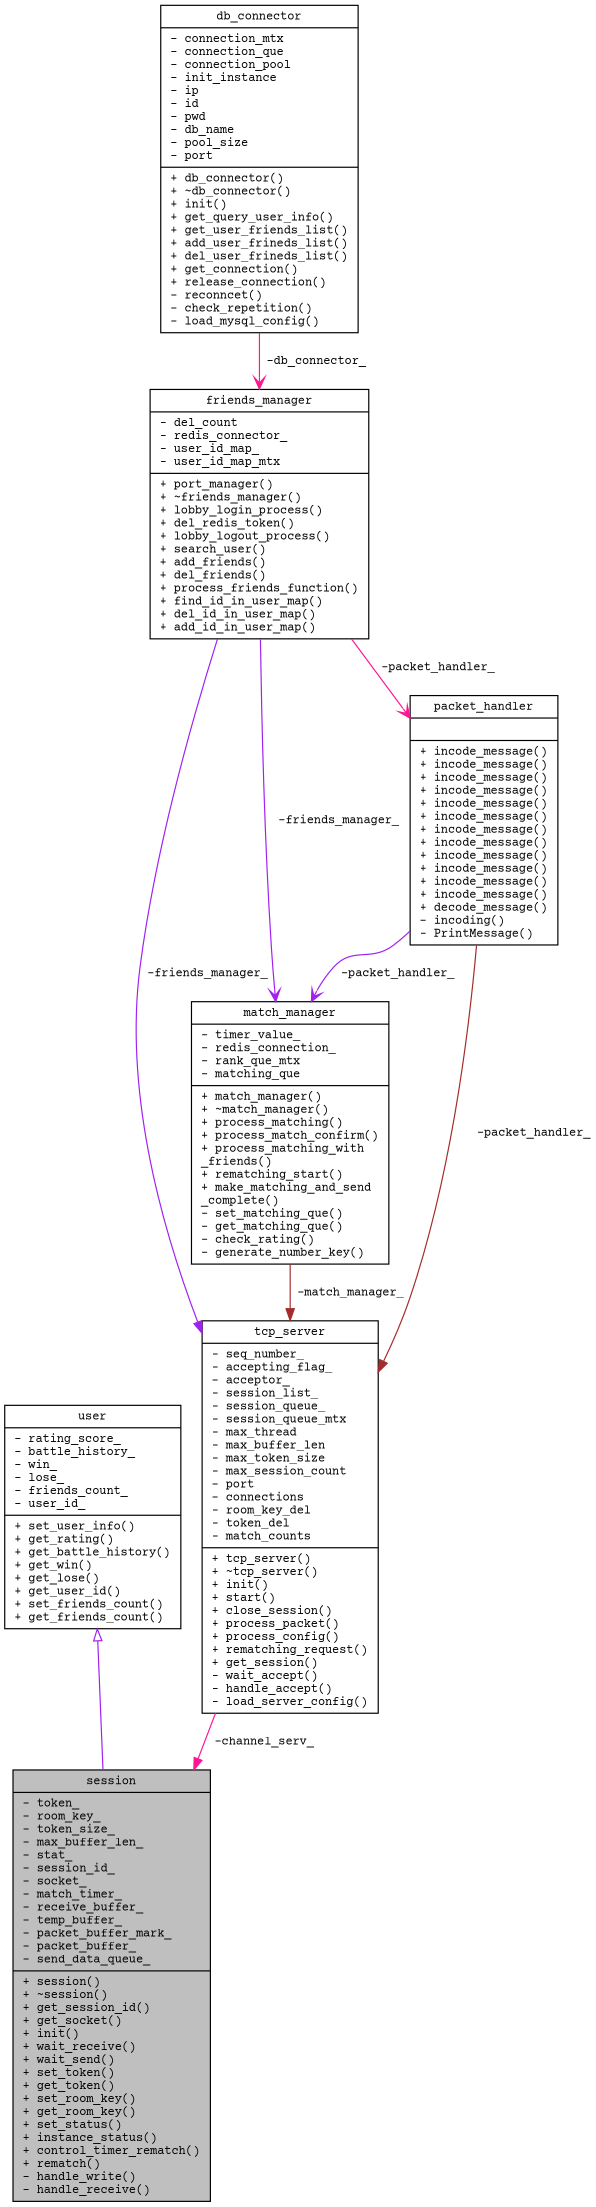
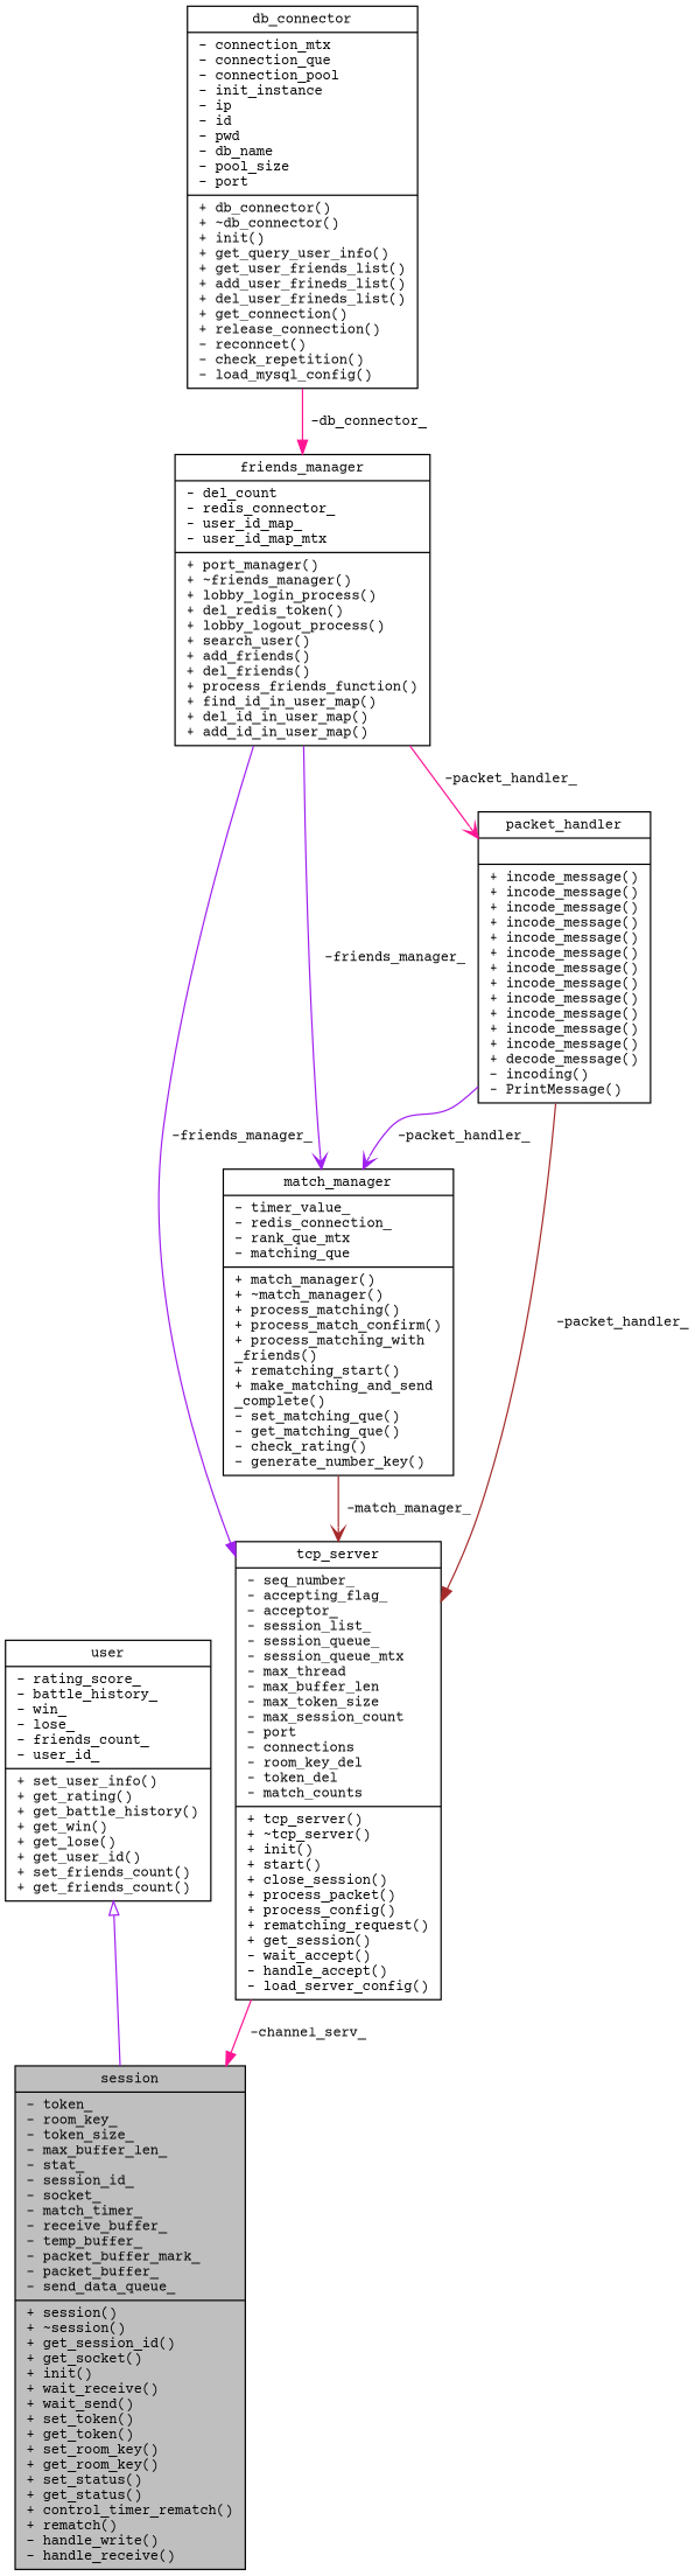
  digraph {
    fontname="Courier Prime"
    node [color=black fillcolor=white fontname="Courier Prime" fontsize=10 shape=record style=filled]
    edge [color=purple fontname="Courier Prime" fontsize=10 labelfontname=Helvetica labelfontsize=10 style=solid arrowhead=normal]
-   n1 [fillcolor=grey75 fontcolor=black height=0.2 label="{session\n|- token_\l- room_key_\l- token_size_\l- max_buffer_len_\l- stat_\l- session_id_\l- socket_\l- match_timer_\l- receive_buffer_\l- temp_buffer_\l- packet_buffer_mark_\l- packet_buffer_\l- send_data_queue_\l|+ session()\l+ ~session()\l+ get_session_id()\l+ get_socket()\l+ init()\l+ wait_receive()\l+ wait_send()\l+ set_token()\l+ get_token()\l+ set_room_key()\l+ get_room_key()\l+ set_status()\l+ instance_status()\l+ control_timer_rematch()\l+ rematch()\l- handle_write()\l- handle_receive()\l}" width=0.4]
+   n1 [fillcolor=grey75 fontcolor=black height=0.2 label="{session\n|- token_\l- room_key_\l- token_size_\l- max_buffer_len_\l- stat_\l- session_id_\l- socket_\l- match_timer_\l- receive_buffer_\l- temp_buffer_\l- packet_buffer_mark_\l- packet_buffer_\l- send_data_queue_\l|+ session()\l+ ~session()\l+ get_session_id()\l+ get_socket()\l+ init()\l+ wait_receive()\l+ wait_send()\l+ set_token()\l+ get_token()\l+ set_room_key()\l+ get_room_key()\l+ set_status()\l+ get_status()\l+ control_timer_rematch()\l+ rematch()\l- handle_write()\l- handle_receive()\l}" width=0.4]
    n2 [height=0.2 label="{user\n|- rating_score_\l- battle_history_\l- win_\l- lose_\l- friends_count_\l- user_id_\l|+ set_user_info()\l+ get_rating()\l+ get_battle_history()\l+ get_win()\l+ get_lose()\l+ get_user_id()\l+ set_friends_count()\l+ get_friends_count()\l}" width=0.4]
    n3 [height=0.2 label="{tcp_server\n|- seq_number_\l- accepting_flag_\l- acceptor_\l- session_list_\l- session_queue_\l- session_queue_mtx\l- max_thread\l- max_buffer_len\l- max_token_size\l- max_session_count\l- port\l- connections\l- room_key_del\l- token_del\l- match_counts\l|+ tcp_server()\l+ ~tcp_server()\l+ init()\l+ start()\l+ close_session()\l+ process_packet()\l+ process_config()\l+ rematching_request()\l+ get_session()\l- wait_accept()\l- handle_accept()\l- load_server_config()\l}" width=0.4]
    n4 [height=0.2 label="{friends_manager\n|- del_count\l- redis_connector_\l- user_id_map_\l- user_id_map_mtx\l|+ port_manager()\l+ ~friends_manager()\l+ lobby_login_process()\l+ del_redis_token()\l+ lobby_logout_process()\l+ search_user()\l+ add_friends()\l+ del_friends()\l+ process_friends_function()\l+ find_id_in_user_map()\l+ del_id_in_user_map()\l+ add_id_in_user_map()\l}" width=0.4]
    n5 [height=0.2 label="{match_manager\n|- timer_value_\l- redis_connection_\l- rank_que_mtx\l- matching_que\l|+ match_manager()\l+ ~match_manager()\l+ process_matching()\l+ process_match_confirm()\l+ process_matching_with\l_friends()\l+ rematching_start()\l+ make_matching_and_send\l_complete()\l- set_matching_que()\l- get_matching_que()\l- check_rating()\l- generate_number_key()\l}" width=0.4]
    n6 [height=0.2 label="{packet_handler\n||+ incode_message()\l+ incode_message()\l+ incode_message()\l+ incode_message()\l+ incode_message()\l+ incode_message()\l+ incode_message()\l+ incode_message()\l+ incode_message()\l+ incode_message()\l+ incode_message()\l+ incode_message()\l+ decode_message()\l- incoding()\l- PrintMessage()\l}" width=0.4]
    n7 [height=0.2 label="{db_connector\n|- connection_mtx\l- connection_que\l- connection_pool\l- init_instance\l- ip\l- id\l- pwd\l- db_name\l- pool_size\l- port\l|+ db_connector()\l+ ~db_connector()\l+ init()\l+ get_query_user_info()\l+ get_user_friends_list()\l+ add_user_frineds_list()\l+ del_user_frineds_list()\l+ get_connection()\l+ release_connection()\l- reconncet()\l- check_repetition()\l- load_mysql_config()\l}" width=0.4]
    n2 -> n1 [arrowtail=onormal dir=back arrowhead=""]
    n3 -> n1 [color=deeppink label=" -channel_serv_"]
    n4 -> n3 [label=" -friends_manager_"]
    n4 -> n5 [arrowhead=vee label=" -friends_manager_"]
    n4 -> n6 [arrowhead=vee color=deeppink label=" -packet_handler_"]
-   n5 -> n3 [color=brown label=" -match_manager_"]
+   n5 -> n3 [arrowhead=vee color=brown label=" -match_manager_"]
    n6 -> n3 [color=brown label=" -packet_handler_"]
    n6 -> n5 [arrowhead=vee label=" -packet_handler_"]
-   n7 -> n4 [arrowhead=vee color=deeppink label=" -db_connector_"]
+   n7 -> n4 [color=deeppink label=" -db_connector_"]
  }
